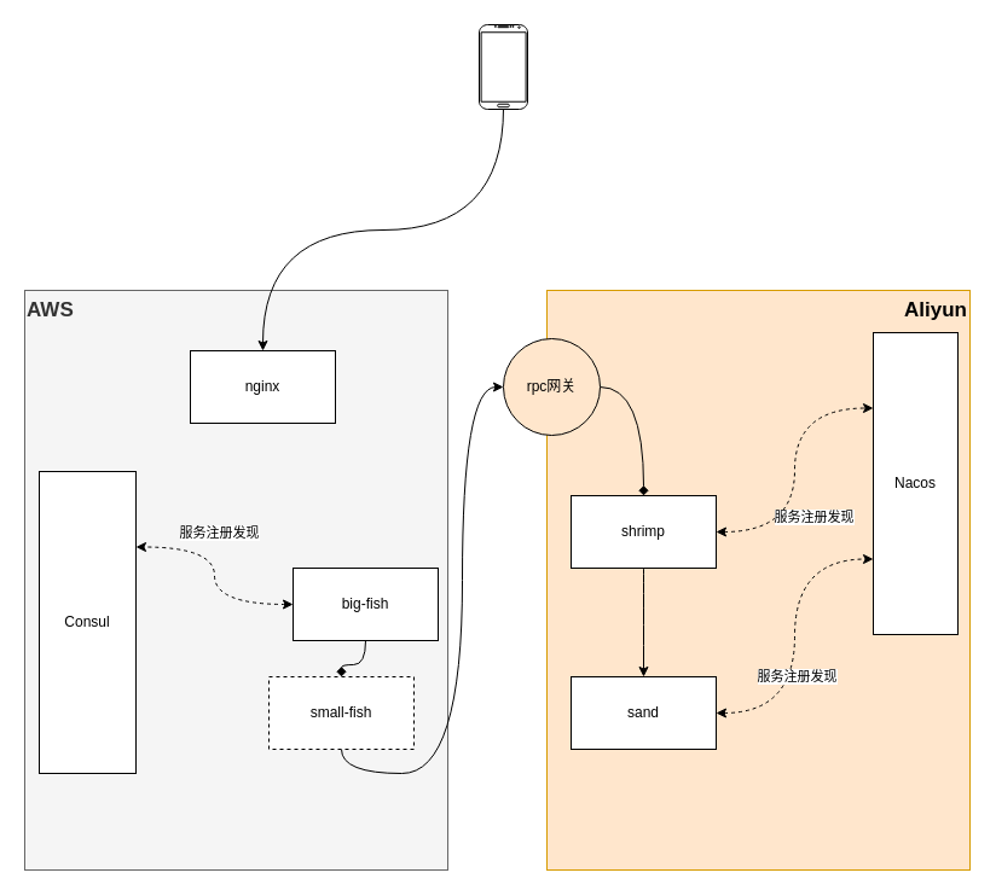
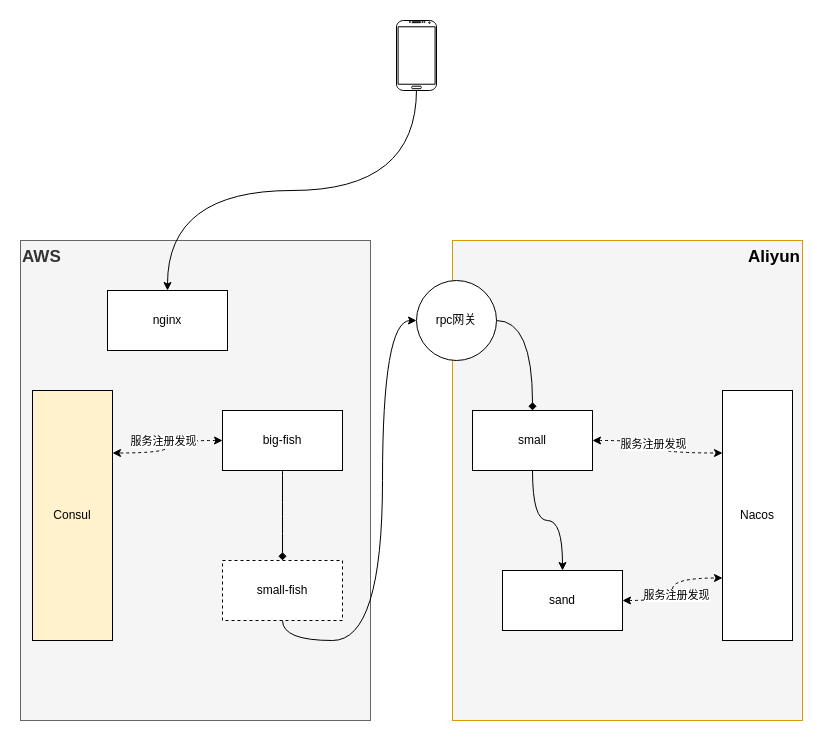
  <mxCell id="0" />
  <mxCell id="1" parent="0" />
  <mxCell id="2" value="AWS" style="rounded=0;whiteSpace=wrap;html=1;fillColor=#f5f5f5;fontColor=#333333;strokeColor=#666666;fontStyle=1;align=left;verticalAlign=top;fontSize=17;" vertex="1" parent="1"><mxGeometry x="20" y="240" width="350" height="480" as="geometry" /></mxCell>
- <mxCell id="3" value="Aliyun" style="rounded=0;whiteSpace=wrap;html=1;fillColor=#ffe6cc;strokeColor=#d79b00;align=right;verticalAlign=top;fontStyle=1;fontSize=17;" vertex="1" parent="1"><mxGeometry x="452" y="240" width="350" height="480" as="geometry" /></mxCell>
- <mxCell id="4" value="nginx" style="rounded=0;whiteSpace=wrap;html=1;" vertex="1" parent="1"><mxGeometry x="157" y="290" width="120" height="60" as="geometry" /></mxCell>
+ <mxCell id="3" value="Aliyun" style="rounded=0;whiteSpace=wrap;html=1;fillColor=#f5f5f5;strokeColor=#d79b00;align=right;verticalAlign=top;fontStyle=1;fontSize=17;" vertex="1" parent="1"><mxGeometry x="452" y="240" width="350" height="480" as="geometry" /></mxCell>
+ <mxCell id="4" value="nginx" style="rounded=0;whiteSpace=wrap;html=1;" vertex="1" parent="1"><mxGeometry x="107" y="290" width="120" height="60" as="geometry" /></mxCell>
  <mxCell id="5" style="edgeStyle=orthogonalEdgeStyle;rounded=0;orthogonalLoop=1;jettySize=auto;html=1;entryX=1;entryY=0.25;entryDx=0;entryDy=0;curved=1;startArrow=classic;startFill=1;dashed=1;" edge="1" parent="1" source="8" target="11"><mxGeometry relative="1" as="geometry" /></mxCell>
  <mxCell id="6" value="服务注册发现" style="edgeLabel;html=1;align=center;verticalAlign=middle;resizable=0;points=[];" vertex="1" connectable="0" parent="5"><mxGeometry x="0.338" y="-2" relative="1" as="geometry"><mxPoint x="10" y="-10" as="offset" /></mxGeometry></mxCell>
  <mxCell id="7" style="edgeStyle=orthogonalEdgeStyle;curved=1;rounded=0;orthogonalLoop=1;jettySize=auto;html=1;entryX=0.5;entryY=0;entryDx=0;entryDy=0;startArrow=none;startFill=0;endArrow=diamond;" edge="1" parent="1" source="8" target="10"><mxGeometry relative="1" as="geometry" /></mxCell>
- <mxCell id="8" value="big-fish" style="rounded=0;whiteSpace=wrap;html=1;" vertex="1" parent="1"><mxGeometry x="242" y="470" width="120" height="60" as="geometry" /></mxCell>
+ <mxCell id="8" value="big-fish" style="rounded=0;whiteSpace=wrap;html=1;" vertex="1" parent="1"><mxGeometry x="222" y="410" width="120" height="60" as="geometry" /></mxCell>
  <mxCell id="9" style="edgeStyle=orthogonalEdgeStyle;curved=1;rounded=0;orthogonalLoop=1;jettySize=auto;html=1;entryX=0;entryY=0.5;entryDx=0;entryDy=0;startArrow=none;startFill=0;exitX=0.5;exitY=1;exitDx=0;exitDy=0;" edge="1" parent="1" source="10" target="13"><mxGeometry relative="1" as="geometry"><Array as="points"><mxPoint x="282" y="640" /><mxPoint x="382" y="640" /><mxPoint x="382" y="320" /></Array></mxGeometry></mxCell>
  <mxCell id="10" value="small-fish" style="rounded=0;whiteSpace=wrap;html=1;dashed=1;" vertex="1" parent="1"><mxGeometry x="222" y="560" width="120" height="60" as="geometry" /></mxCell>
- <mxCell id="11" value="Consul" style="rounded=0;whiteSpace=wrap;html=1;" vertex="1" parent="1"><mxGeometry x="32" y="390" width="80" height="250" as="geometry" /></mxCell>
+ <mxCell id="11" value="Consul" style="rounded=0;whiteSpace=wrap;html=1;fillColor=#fff2cc;" vertex="1" parent="1"><mxGeometry x="32" y="390" width="80" height="250" as="geometry" /></mxCell>
  <mxCell id="12" style="edgeStyle=orthogonalEdgeStyle;curved=1;rounded=0;orthogonalLoop=1;jettySize=auto;html=1;entryX=0.5;entryY=0;entryDx=0;entryDy=0;startArrow=none;startFill=0;exitX=1;exitY=0.5;exitDx=0;exitDy=0;endArrow=diamond;" edge="1" parent="1" source="13" target="18"><mxGeometry relative="1" as="geometry" /></mxCell>
- <mxCell id="13" value="rpc网关" style="ellipse;whiteSpace=wrap;html=1;aspect=fixed;fillColor=#ffe6cc;" vertex="1" parent="1"><mxGeometry x="416" y="280" width="80" height="80" as="geometry" /></mxCell>
- <mxCell id="14" value="Nacos" style="rounded=0;whiteSpace=wrap;html=1;" vertex="1" parent="1"><mxGeometry x="722" y="275" width="70" height="250" as="geometry" /></mxCell>
+ <mxCell id="13" value="rpc网关" style="ellipse;whiteSpace=wrap;html=1;aspect=fixed;" vertex="1" parent="1"><mxGeometry x="416" y="280" width="80" height="80" as="geometry" /></mxCell>
+ <mxCell id="14" value="Nacos" style="rounded=0;whiteSpace=wrap;html=1;" vertex="1" parent="1"><mxGeometry x="722" y="390" width="70" height="250" as="geometry" /></mxCell>
  <mxCell id="15" style="edgeStyle=orthogonalEdgeStyle;curved=1;rounded=0;orthogonalLoop=1;jettySize=auto;html=1;entryX=0.5;entryY=0;entryDx=0;entryDy=0;startArrow=none;startFill=0;" edge="1" parent="1" source="18" target="21"><mxGeometry relative="1" as="geometry" /></mxCell>
  <mxCell id="16" style="edgeStyle=orthogonalEdgeStyle;curved=1;rounded=0;orthogonalLoop=1;jettySize=auto;html=1;entryX=0;entryY=0.25;entryDx=0;entryDy=0;startArrow=classic;startFill=1;dashed=1;" edge="1" parent="1" source="18" target="14"><mxGeometry relative="1" as="geometry" /></mxCell>
  <mxCell id="17" value="服务注册发现" style="edgeLabel;html=1;align=center;verticalAlign=middle;resizable=0;points=[];" vertex="1" connectable="0" parent="16"><mxGeometry x="-0.33" y="-3" relative="1" as="geometry"><mxPoint x="12" as="offset" /></mxGeometry></mxCell>
- <mxCell id="18" value="shrimp" style="rounded=0;whiteSpace=wrap;html=1;" vertex="1" parent="1"><mxGeometry x="472" y="410" width="120" height="60" as="geometry" /></mxCell>
+ <mxCell id="18" value="small" style="rounded=0;whiteSpace=wrap;html=1;" vertex="1" parent="1"><mxGeometry x="472" y="410" width="120" height="60" as="geometry" /></mxCell>
  <mxCell id="19" style="edgeStyle=orthogonalEdgeStyle;curved=1;rounded=0;orthogonalLoop=1;jettySize=auto;html=1;entryX=0;entryY=0.75;entryDx=0;entryDy=0;startArrow=classic;startFill=1;dashed=1;" edge="1" parent="1" source="21" target="14"><mxGeometry relative="1" as="geometry" /></mxCell>
  <mxCell id="20" value="服务注册发现" style="edgeLabel;html=1;align=center;verticalAlign=middle;resizable=0;points=[];" vertex="1" connectable="0" parent="19"><mxGeometry x="-0.256" y="6" relative="1" as="geometry"><mxPoint x="7" as="offset" /></mxGeometry></mxCell>
- <mxCell id="21" value="sand" style="rounded=0;whiteSpace=wrap;html=1;" vertex="1" parent="1"><mxGeometry x="472" y="560" width="120" height="60" as="geometry" /></mxCell>
+ <mxCell id="21" value="sand" style="rounded=0;whiteSpace=wrap;html=1;" vertex="1" parent="1"><mxGeometry x="502" y="570" width="120" height="60" as="geometry" /></mxCell>
  <mxCell id="22" style="edgeStyle=orthogonalEdgeStyle;curved=1;rounded=0;orthogonalLoop=1;jettySize=auto;html=1;entryX=0.5;entryY=0;entryDx=0;entryDy=0;startArrow=none;startFill=0;exitX=0.5;exitY=0.986;exitDx=0;exitDy=0;exitPerimeter=0;" edge="1" parent="1" source="23" target="4"><mxGeometry relative="1" as="geometry" /></mxCell>
  <mxCell id="23" value="" style="verticalLabelPosition=bottom;verticalAlign=top;html=1;shadow=0;dashed=0;strokeWidth=1;shape=mxgraph.android.phone2;strokeColor=#000000;" vertex="1" parent="1"><mxGeometry x="396" y="20" width="40" height="70" as="geometry" /></mxCell>
